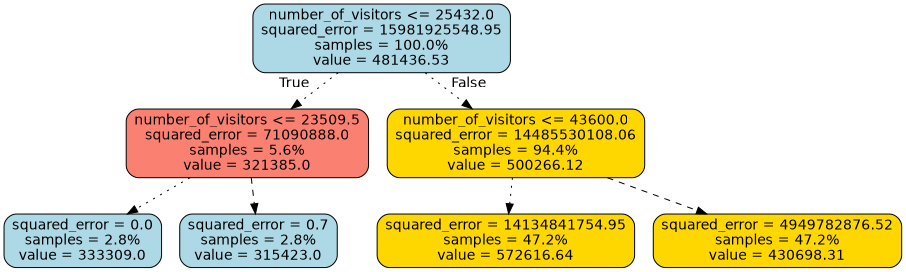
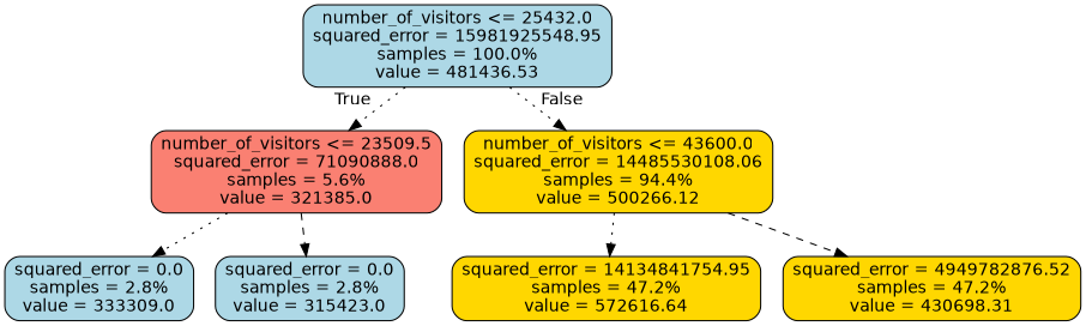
  digraph {
    node [color=black fillcolor=lightblue fontname=helvetica shape=box style="filled, rounded"]
    edge [fontname=helvetica style=dotted]
    n1 [label="number_of_visitors <= 25432.0\nsquared_error = 15981925548.95\nsamples = 100.0%\nvalue = 481436.53"]
    n2 [fillcolor=salmon label="number_of_visitors <= 23509.5\nsquared_error = 71090888.0\nsamples = 5.6%\nvalue = 321385.0"]
    n3 [fillcolor=gold label="number_of_visitors <= 43600.0\nsquared_error = 14485530108.06\nsamples = 94.4%\nvalue = 500266.12"]
    n4 [label="squared_error = 0.0\nsamples = 2.8%\nvalue = 333309.0"]
-   n5 [label="squared_error = 0.7\nsamples = 2.8%\nvalue = 315423.0"]
+   n5 [label="squared_error = 0.0\nsamples = 2.8%\nvalue = 315423.0"]
    n6 [fillcolor=gold label="squared_error = 14134841754.95\nsamples = 47.2%\nvalue = 572616.64"]
    n7 [fillcolor=gold label="squared_error = 4949782876.52\nsamples = 47.2%\nvalue = 430698.31"]
    n1 -> n2 [headlabel=True labelangle=45 labeldistance=2.5]
    n1 -> n3 [headlabel=False labelangle=-45 labeldistance=2.5]
    n2 -> n4
    n2 -> n5 [style=dashed]
    n3 -> n6
    n3 -> n7 [style=dashed]
  }
